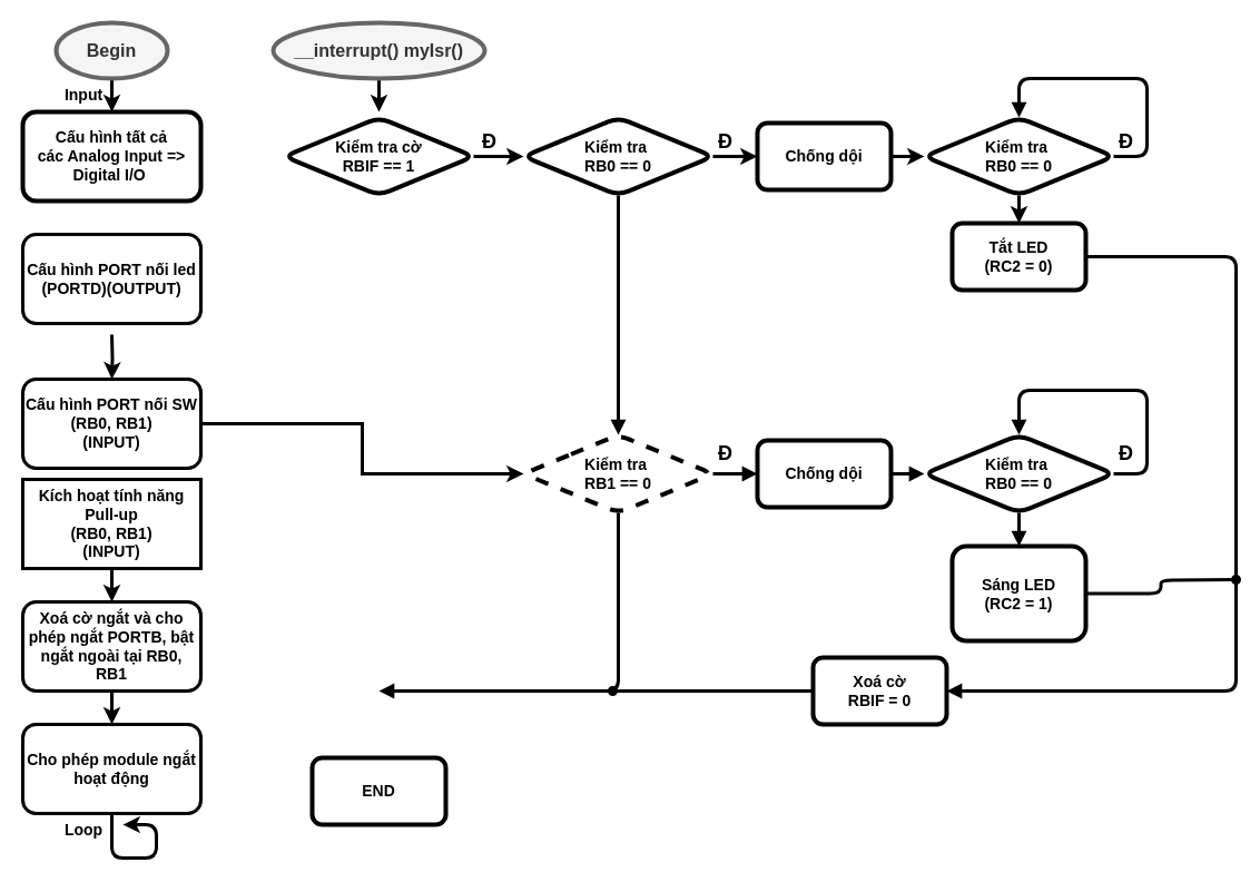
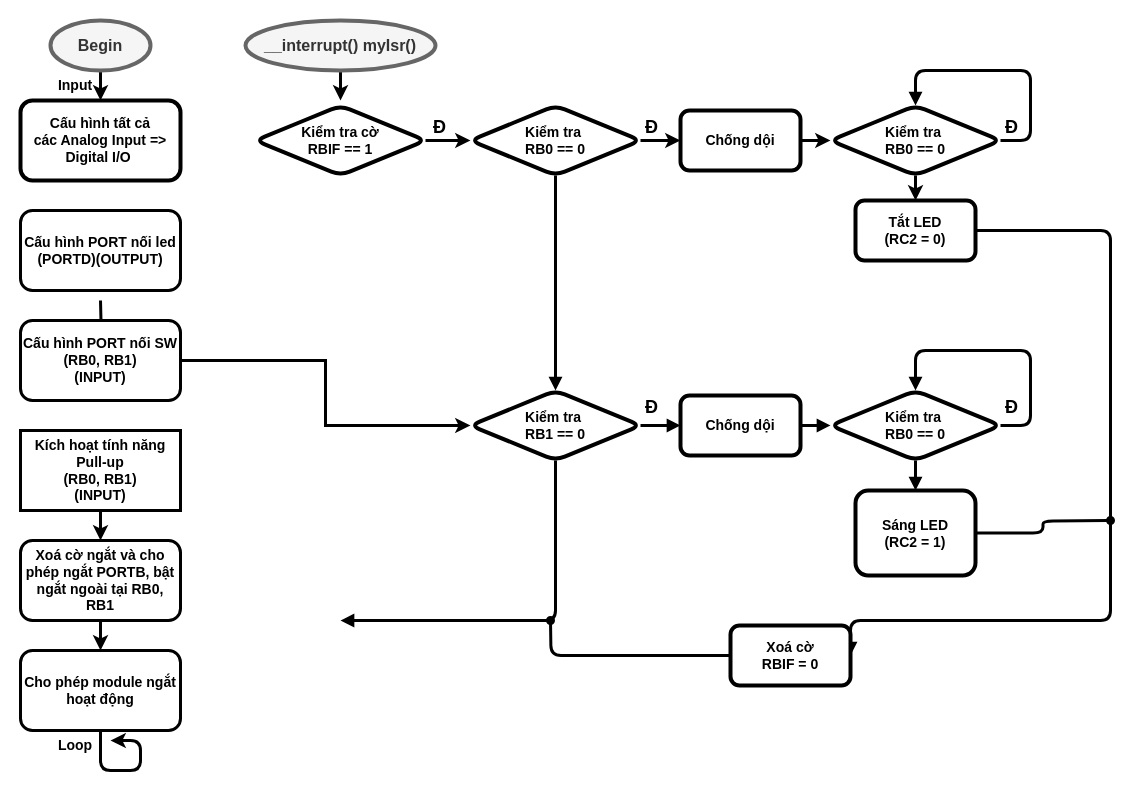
  <mxCell id="0" />
  <mxCell id="1" parent="0" />
  <mxCell id="2" value="" style="edgeStyle=orthogonalEdgeStyle;rounded=0;orthogonalLoop=1;jettySize=auto;html=1;strokeWidth=3;" edge="1" parent="1" source="3" target="4"><mxGeometry relative="1" as="geometry" /></mxCell>
  <mxCell id="3" value="&lt;b&gt;&lt;font style=&quot;font-size: 16px&quot;&gt;Begin&lt;/font&gt;&lt;/b&gt;" style="ellipse;whiteSpace=wrap;html=1;fillColor=#f5f5f5;strokeColor=#666666;fontColor=#333333;strokeWidth=4;" vertex="1" parent="1"><mxGeometry x="50" y="20" width="100" height="50" as="geometry" /></mxCell>
  <mxCell id="4" value="&lt;blockquote style=&quot;margin: 0 0 0 40px ; border: none ; padding: 0px&quot;&gt;&lt;/blockquote&gt;&lt;blockquote style=&quot;margin: 0 0 0 40px ; border: none ; padding: 0px&quot;&gt;&lt;blockquote style=&quot;margin: 0 0 0 40px ; border: none ; padding: 0px&quot;&gt;&lt;blockquote style=&quot;margin: 0 0 0 40px ; border: none ; padding: 0px&quot;&gt;&lt;/blockquote&gt;&lt;/blockquote&gt;&lt;/blockquote&gt;&lt;span style=&quot;font-size: 14px&quot;&gt;&lt;div&gt;&lt;b&gt;Cấu hình tất cả &lt;br&gt;các Analog Input =&amp;gt; Digital I/O&amp;nbsp;&lt;/b&gt;&lt;/div&gt;&lt;/span&gt;&lt;blockquote style=&quot;margin: 0 0 0 40px ; border: none ; padding: 0px&quot;&gt;&lt;/blockquote&gt;&lt;blockquote style=&quot;margin: 0 0 0 40px ; border: none ; padding: 0px&quot;&gt;&lt;/blockquote&gt;&lt;blockquote style=&quot;margin: 0 0 0 40px ; border: none ; padding: 0px&quot;&gt;&lt;/blockquote&gt;" style="rounded=1;whiteSpace=wrap;html=1;strokeWidth=4;" vertex="1" parent="1"><mxGeometry x="20" y="100" width="160" height="80" as="geometry" /></mxCell>
  <mxCell id="5" value="" style="edgeStyle=orthogonalEdgeStyle;rounded=0;orthogonalLoop=1;jettySize=auto;html=1;strokeWidth=3;" edge="1" parent="1" target="8"><mxGeometry relative="1" as="geometry"><mxPoint x="100" y="300" as="sourcePoint" /></mxGeometry></mxCell>
  <mxCell id="6" value="&lt;blockquote style=&quot;margin: 0 0 0 40px ; border: none ; padding: 0px&quot;&gt;&lt;/blockquote&gt;&lt;blockquote style=&quot;margin: 0 0 0 40px ; border: none ; padding: 0px&quot;&gt;&lt;blockquote style=&quot;margin: 0 0 0 40px ; border: none ; padding: 0px&quot;&gt;&lt;blockquote style=&quot;margin: 0 0 0 40px ; border: none ; padding: 0px&quot;&gt;&lt;/blockquote&gt;&lt;/blockquote&gt;&lt;/blockquote&gt;&lt;div&gt;&lt;div&gt;&lt;span style=&quot;font-size: 14px&quot;&gt;&lt;b&gt;Cấu hình PORT nối led&lt;/b&gt;&lt;/span&gt;&lt;/div&gt;&lt;/div&gt;&lt;div&gt;&lt;span style=&quot;font-size: 14px&quot;&gt;&lt;b&gt;(PORTD)(OUTPUT)&lt;/b&gt;&lt;/span&gt;&lt;/div&gt;&lt;blockquote style=&quot;margin: 0 0 0 40px ; border: none ; padding: 0px&quot;&gt;&lt;/blockquote&gt;&lt;blockquote style=&quot;margin: 0 0 0 40px ; border: none ; padding: 0px&quot;&gt;&lt;/blockquote&gt;&lt;blockquote style=&quot;margin: 0 0 0 40px ; border: none ; padding: 0px&quot;&gt;&lt;/blockquote&gt;" style="rounded=1;whiteSpace=wrap;html=1;strokeWidth=3;" vertex="1" parent="1"><mxGeometry x="20" y="210" width="160" height="80" as="geometry" /></mxCell>
  <mxCell id="7" value="" style="edgeStyle=orthogonalEdgeStyle;rounded=0;orthogonalLoop=1;jettySize=auto;html=1;strokeWidth=3;" edge="1" parent="1" source="8" target="32"><mxGeometry relative="1" as="geometry" /></mxCell>
- <mxCell id="8" value="&lt;blockquote style=&quot;margin: 0 0 0 40px ; border: none ; padding: 0px&quot;&gt;&lt;/blockquote&gt;&lt;blockquote style=&quot;margin: 0 0 0 40px ; border: none ; padding: 0px&quot;&gt;&lt;blockquote style=&quot;margin: 0 0 0 40px ; border: none ; padding: 0px&quot;&gt;&lt;blockquote style=&quot;margin: 0 0 0 40px ; border: none ; padding: 0px&quot;&gt;&lt;/blockquote&gt;&lt;/blockquote&gt;&lt;/blockquote&gt;&lt;div&gt;&lt;div&gt;&lt;span style=&quot;font-size: 14px&quot;&gt;&lt;b&gt;Cấu hình PORT nối SW&lt;/b&gt;&lt;/span&gt;&lt;/div&gt;&lt;/div&gt;&lt;div&gt;&lt;span style=&quot;font-size: 14px&quot;&gt;&lt;b&gt;(RB0, RB1)&lt;/b&gt;&lt;/span&gt;&lt;/div&gt;&lt;b style=&quot;font-size: 14px&quot;&gt;(INPUT)&lt;/b&gt;&lt;blockquote style=&quot;margin: 0 0 0 40px ; border: none ; padding: 0px&quot;&gt;&lt;/blockquote&gt;&lt;blockquote style=&quot;margin: 0 0 0 40px ; border: none ; padding: 0px&quot;&gt;&lt;/blockquote&gt;&lt;blockquote style=&quot;margin: 0 0 0 40px ; border: none ; padding: 0px&quot;&gt;&lt;/blockquote&gt;" style="rounded=1;whiteSpace=wrap;html=1;strokeWidth=3;" vertex="1" parent="1"><mxGeometry x="20" y="340" width="160" height="80" as="geometry" /></mxCell>
+ <mxCell id="8" value="&lt;blockquote style=&quot;margin: 0 0 0 40px ; border: none ; padding: 0px&quot;&gt;&lt;/blockquote&gt;&lt;blockquote style=&quot;margin: 0 0 0 40px ; border: none ; padding: 0px&quot;&gt;&lt;blockquote style=&quot;margin: 0 0 0 40px ; border: none ; padding: 0px&quot;&gt;&lt;blockquote style=&quot;margin: 0 0 0 40px ; border: none ; padding: 0px&quot;&gt;&lt;/blockquote&gt;&lt;/blockquote&gt;&lt;/blockquote&gt;&lt;div&gt;&lt;div&gt;&lt;span style=&quot;font-size: 14px&quot;&gt;&lt;b&gt;Cấu hình PORT nối SW&lt;/b&gt;&lt;/span&gt;&lt;/div&gt;&lt;/div&gt;&lt;div&gt;&lt;span style=&quot;font-size: 14px&quot;&gt;&lt;b&gt;(RB0, RB1)&lt;/b&gt;&lt;/span&gt;&lt;/div&gt;&lt;b style=&quot;font-size: 14px&quot;&gt;(INPUT)&lt;/b&gt;&lt;blockquote style=&quot;margin: 0 0 0 40px ; border: none ; padding: 0px&quot;&gt;&lt;/blockquote&gt;&lt;blockquote style=&quot;margin: 0 0 0 40px ; border: none ; padding: 0px&quot;&gt;&lt;/blockquote&gt;&lt;blockquote style=&quot;margin: 0 0 0 40px ; border: none ; padding: 0px&quot;&gt;&lt;/blockquote&gt;" style="rounded=1;whiteSpace=wrap;html=1;strokeWidth=3;" vertex="1" parent="1"><mxGeometry x="20" y="320" width="160" height="80" as="geometry" /></mxCell>
  <mxCell id="9" value="" style="edgeStyle=orthogonalEdgeStyle;rounded=0;orthogonalLoop=1;jettySize=auto;html=1;strokeWidth=3;" edge="1" parent="1" source="10" target="12"><mxGeometry relative="1" as="geometry" /></mxCell>
  <mxCell id="10" value="&lt;blockquote style=&quot;margin: 0 0 0 40px ; border: none ; padding: 0px&quot;&gt;&lt;/blockquote&gt;&lt;blockquote style=&quot;margin: 0 0 0 40px ; border: none ; padding: 0px&quot;&gt;&lt;blockquote style=&quot;margin: 0 0 0 40px ; border: none ; padding: 0px&quot;&gt;&lt;blockquote style=&quot;margin: 0 0 0 40px ; border: none ; padding: 0px&quot;&gt;&lt;/blockquote&gt;&lt;/blockquote&gt;&lt;/blockquote&gt;&lt;div&gt;&lt;span style=&quot;font-size: 14px&quot;&gt;&lt;b&gt;Kích hoạt tính năng Pull-up&lt;/b&gt;&lt;/span&gt;&lt;/div&gt;&lt;div&gt;&lt;span style=&quot;font-size: 14px&quot;&gt;&lt;b&gt;(RB0, RB1)&lt;/b&gt;&lt;/span&gt;&lt;/div&gt;&lt;b style=&quot;font-size: 14px&quot;&gt;(INPUT)&lt;/b&gt;&lt;blockquote style=&quot;margin: 0 0 0 40px ; border: none ; padding: 0px&quot;&gt;&lt;/blockquote&gt;&lt;blockquote style=&quot;margin: 0 0 0 40px ; border: none ; padding: 0px&quot;&gt;&lt;/blockquote&gt;&lt;blockquote style=&quot;margin: 0 0 0 40px ; border: none ; padding: 0px&quot;&gt;&lt;/blockquote&gt;" style="whiteSpace=wrap;html=1;strokeWidth=3;rounded=0;" vertex="1" parent="1"><mxGeometry x="20" y="430" width="160" height="80" as="geometry" /></mxCell>
  <mxCell id="11" value="" style="edgeStyle=orthogonalEdgeStyle;rounded=0;orthogonalLoop=1;jettySize=auto;html=1;strokeWidth=3;" edge="1" parent="1" source="12" target="15"><mxGeometry relative="1" as="geometry" /></mxCell>
  <mxCell id="12" value="&lt;blockquote style=&quot;margin: 0 0 0 40px ; border: none ; padding: 0px&quot;&gt;&lt;/blockquote&gt;&lt;blockquote style=&quot;margin: 0 0 0 40px ; border: none ; padding: 0px&quot;&gt;&lt;blockquote style=&quot;margin: 0 0 0 40px ; border: none ; padding: 0px&quot;&gt;&lt;blockquote style=&quot;margin: 0 0 0 40px ; border: none ; padding: 0px&quot;&gt;&lt;/blockquote&gt;&lt;/blockquote&gt;&lt;/blockquote&gt;&lt;div&gt;&lt;span style=&quot;font-size: 14px&quot;&gt;&lt;b&gt;Xoá cờ ngắt và cho phép ngắt PORTB, bật ngắt ngoài tại RB0, RB1&lt;/b&gt;&lt;/span&gt;&lt;/div&gt;&lt;blockquote style=&quot;margin: 0 0 0 40px ; border: none ; padding: 0px&quot;&gt;&lt;/blockquote&gt;&lt;blockquote style=&quot;margin: 0 0 0 40px ; border: none ; padding: 0px&quot;&gt;&lt;/blockquote&gt;&lt;blockquote style=&quot;margin: 0 0 0 40px ; border: none ; padding: 0px&quot;&gt;&lt;/blockquote&gt;" style="rounded=1;whiteSpace=wrap;html=1;strokeWidth=3;" vertex="1" parent="1"><mxGeometry x="20" y="540" width="160" height="80" as="geometry" /></mxCell>
  <mxCell id="13" value="&lt;b&gt;&lt;font style=&quot;font-size: 14px&quot;&gt;Input&lt;/font&gt;&lt;/b&gt;" style="text;html=1;strokeColor=none;fillColor=none;align=center;verticalAlign=middle;whiteSpace=wrap;rounded=0;strokeWidth=4;" vertex="1" parent="1"><mxGeometry x="60" y="60" width="30" height="50" as="geometry" /></mxCell>
  <mxCell id="14" style="edgeStyle=orthogonalEdgeStyle;rounded=1;orthogonalLoop=1;jettySize=auto;html=1;strokeWidth=3;" edge="1" parent="1" source="15"><mxGeometry relative="1" as="geometry"><mxPoint x="110" y="740" as="targetPoint" /><Array as="points"><mxPoint x="100" y="770" /><mxPoint x="140" y="770" /><mxPoint x="140" y="740" /></Array></mxGeometry></mxCell>
  <mxCell id="15" value="&lt;blockquote style=&quot;margin: 0 0 0 40px ; border: none ; padding: 0px&quot;&gt;&lt;/blockquote&gt;&lt;blockquote style=&quot;margin: 0 0 0 40px ; border: none ; padding: 0px&quot;&gt;&lt;blockquote style=&quot;margin: 0 0 0 40px ; border: none ; padding: 0px&quot;&gt;&lt;blockquote style=&quot;margin: 0 0 0 40px ; border: none ; padding: 0px&quot;&gt;&lt;/blockquote&gt;&lt;/blockquote&gt;&lt;/blockquote&gt;&lt;div&gt;&lt;span style=&quot;font-size: 14px&quot;&gt;&lt;b&gt;Cho phép module ngắt hoạt động&lt;/b&gt;&lt;/span&gt;&lt;/div&gt;&lt;blockquote style=&quot;margin: 0 0 0 40px ; border: none ; padding: 0px&quot;&gt;&lt;/blockquote&gt;&lt;blockquote style=&quot;margin: 0 0 0 40px ; border: none ; padding: 0px&quot;&gt;&lt;/blockquote&gt;&lt;blockquote style=&quot;margin: 0 0 0 40px ; border: none ; padding: 0px&quot;&gt;&lt;/blockquote&gt;" style="rounded=1;whiteSpace=wrap;html=1;strokeWidth=3;" vertex="1" parent="1"><mxGeometry x="20" y="650" width="160" height="80" as="geometry" /></mxCell>
  <mxCell id="16" value="&lt;b&gt;&lt;font style=&quot;font-size: 14px&quot;&gt;Loop&lt;/font&gt;&lt;/b&gt;" style="text;html=1;strokeColor=none;fillColor=none;align=center;verticalAlign=middle;whiteSpace=wrap;rounded=0;strokeWidth=4;" vertex="1" parent="1"><mxGeometry x="60" y="720" width="30" height="50" as="geometry" /></mxCell>
  <mxCell id="17" value="" style="edgeStyle=orthogonalEdgeStyle;rounded=1;orthogonalLoop=1;jettySize=auto;html=1;strokeWidth=3;" edge="1" parent="1" source="18"><mxGeometry relative="1" as="geometry"><mxPoint x="340" y="100" as="targetPoint" /></mxGeometry></mxCell>
  <mxCell id="18" value="&lt;span style=&quot;font-size: 16px&quot;&gt;&lt;b&gt;__interrupt() myIsr()&lt;/b&gt;&lt;/span&gt;" style="ellipse;whiteSpace=wrap;html=1;fillColor=#f5f5f5;strokeColor=#666666;fontColor=#333333;strokeWidth=4;" vertex="1" parent="1"><mxGeometry x="245" y="20" width="190" height="50" as="geometry" /></mxCell>
  <mxCell id="19" value="" style="edgeStyle=orthogonalEdgeStyle;rounded=1;orthogonalLoop=1;jettySize=auto;html=1;strokeWidth=3;fontSize=18;" edge="1" parent="1" source="25" target="29"><mxGeometry relative="1" as="geometry"><Array as="points"><mxPoint x="460" y="140" /><mxPoint x="460" y="140" /></Array></mxGeometry></mxCell>
  <mxCell id="20" value="Đ" style="edgeLabel;html=1;align=center;verticalAlign=bottom;resizable=0;points=[];fontSize=18;fontStyle=1;horizontal=1;" vertex="1" connectable="0" parent="19"><mxGeometry x="-0.407" relative="1" as="geometry"><mxPoint as="offset" /></mxGeometry></mxCell>
  <mxCell id="21" value="Đ" style="edgeLabel;html=1;align=center;verticalAlign=bottom;resizable=0;points=[];fontSize=18;fontStyle=1;horizontal=1;" vertex="1" connectable="0" parent="19"><mxGeometry x="-0.407" relative="1" as="geometry"><mxPoint x="572" as="offset" /></mxGeometry></mxCell>
  <mxCell id="22" value="Đ" style="edgeLabel;html=1;align=center;verticalAlign=bottom;resizable=0;points=[];fontSize=18;fontStyle=1;horizontal=1;" vertex="1" connectable="0" parent="19"><mxGeometry x="-0.407" relative="1" as="geometry"><mxPoint x="572" y="280" as="offset" /></mxGeometry></mxCell>
  <mxCell id="23" value="Đ" style="edgeLabel;html=1;align=center;verticalAlign=bottom;resizable=0;points=[];fontSize=18;fontStyle=1;horizontal=1;" vertex="1" connectable="0" parent="19"><mxGeometry x="-0.407" relative="1" as="geometry"><mxPoint x="212" as="offset" /></mxGeometry></mxCell>
  <mxCell id="24" value="Đ" style="edgeLabel;html=1;align=center;verticalAlign=bottom;resizable=0;points=[];fontSize=18;fontStyle=1;horizontal=1;" vertex="1" connectable="0" parent="19"><mxGeometry x="-0.407" relative="1" as="geometry"><mxPoint x="212" y="280" as="offset" /></mxGeometry></mxCell>
  <mxCell id="25" value="&lt;b&gt;&lt;font style=&quot;font-size: 14px&quot;&gt;Kiểm tra cờ&lt;br&gt;RBIF == 1&lt;/font&gt;&lt;/b&gt;" style="rhombus;whiteSpace=wrap;html=1;rounded=1;strokeWidth=4;" vertex="1" parent="1"><mxGeometry x="255" y="105" width="170" height="70" as="geometry" /></mxCell>
- <mxCell id="26" value="&lt;font style=&quot;font-size: 14px&quot;&gt;&lt;b&gt;END&lt;/b&gt;&lt;/font&gt;" style="whiteSpace=wrap;html=1;rounded=1;strokeWidth=4;" vertex="1" parent="1"><mxGeometry x="280" y="680" width="120" height="60" as="geometry" /></mxCell>
  <mxCell id="27" value="" style="edgeStyle=orthogonalEdgeStyle;rounded=1;orthogonalLoop=1;jettySize=auto;html=1;strokeWidth=3;fontSize=18;" edge="1" parent="1" source="29" target="34"><mxGeometry relative="1" as="geometry" /></mxCell>
  <mxCell id="28" style="edgeStyle=orthogonalEdgeStyle;rounded=1;orthogonalLoop=1;jettySize=auto;html=1;entryX=0.5;entryY=0;entryDx=0;entryDy=0;endArrow=block;endFill=1;strokeWidth=3;fontSize=18;" edge="1" parent="1" source="29" target="32"><mxGeometry relative="1" as="geometry" /></mxCell>
  <mxCell id="29" value="&lt;b&gt;&lt;font style=&quot;font-size: 14px&quot;&gt;Kiểm tra&amp;nbsp;&lt;br&gt;RB0 == 0&lt;br&gt;&lt;/font&gt;&lt;/b&gt;" style="rhombus;whiteSpace=wrap;html=1;rounded=1;strokeWidth=4;" vertex="1" parent="1"><mxGeometry x="470" y="105" width="170" height="70" as="geometry" /></mxCell>
  <mxCell id="30" value="" style="edgeStyle=orthogonalEdgeStyle;rounded=1;orthogonalLoop=1;jettySize=auto;html=1;endArrow=block;endFill=1;strokeWidth=3;fontSize=18;" edge="1" parent="1" source="32" target="41"><mxGeometry relative="1" as="geometry" /></mxCell>
  <mxCell id="31" style="edgeStyle=orthogonalEdgeStyle;rounded=1;orthogonalLoop=1;jettySize=auto;html=1;endArrow=block;endFill=1;strokeWidth=3;fontSize=18;" edge="1" parent="1" source="32"><mxGeometry relative="1" as="geometry"><mxPoint x="340" y="620" as="targetPoint" /><Array as="points"><mxPoint x="555" y="620" /></Array></mxGeometry></mxCell>
- <mxCell id="32" value="&lt;b&gt;&lt;font style=&quot;font-size: 14px&quot;&gt;Kiểm tra&amp;nbsp;&lt;br&gt;RB1 == 0&lt;br&gt;&lt;/font&gt;&lt;/b&gt;" style="rhombus;whiteSpace=wrap;html=1;rounded=1;strokeWidth=4;dashed=1;" vertex="1" parent="1"><mxGeometry x="470" y="390" width="170" height="70" as="geometry" /></mxCell>
+ <mxCell id="32" value="&lt;b&gt;&lt;font style=&quot;font-size: 14px&quot;&gt;Kiểm tra&amp;nbsp;&lt;br&gt;RB1 == 0&lt;br&gt;&lt;/font&gt;&lt;/b&gt;" style="rhombus;whiteSpace=wrap;html=1;rounded=1;strokeWidth=4;" vertex="1" parent="1"><mxGeometry x="470" y="390" width="170" height="70" as="geometry" /></mxCell>
  <mxCell id="33" value="" style="edgeStyle=orthogonalEdgeStyle;rounded=1;orthogonalLoop=1;jettySize=auto;html=1;strokeWidth=3;fontSize=18;" edge="1" parent="1" source="34" target="37"><mxGeometry relative="1" as="geometry" /></mxCell>
  <mxCell id="34" value="&lt;b&gt;&lt;font style=&quot;font-size: 14px&quot;&gt;Chống dội&lt;/font&gt;&lt;/b&gt;" style="whiteSpace=wrap;html=1;rounded=1;strokeWidth=4;" vertex="1" parent="1"><mxGeometry x="680" y="110" width="120" height="60" as="geometry" /></mxCell>
  <mxCell id="35" value="" style="edgeStyle=orthogonalEdgeStyle;rounded=1;orthogonalLoop=1;jettySize=auto;html=1;strokeWidth=3;fontSize=18;" edge="1" parent="1" source="37" target="39"><mxGeometry relative="1" as="geometry" /></mxCell>
  <mxCell id="36" style="edgeStyle=orthogonalEdgeStyle;rounded=1;orthogonalLoop=1;jettySize=auto;html=1;endArrow=block;endFill=1;strokeWidth=3;fontSize=18;entryX=0.5;entryY=0;entryDx=0;entryDy=0;" edge="1" parent="1" source="37" target="37"><mxGeometry relative="1" as="geometry"><mxPoint x="915" y="60" as="targetPoint" /><Array as="points"><mxPoint x="1030" y="140" /><mxPoint x="1030" y="70" /><mxPoint x="915" y="70" /></Array></mxGeometry></mxCell>
  <mxCell id="37" value="&lt;b&gt;&lt;font style=&quot;font-size: 14px&quot;&gt;Kiểm tra&amp;nbsp;&lt;br&gt;RB0 == 0&lt;/font&gt;&lt;/b&gt;&lt;b&gt;&lt;font style=&quot;font-size: 14px&quot;&gt;&lt;br&gt;&lt;/font&gt;&lt;/b&gt;" style="rhombus;whiteSpace=wrap;html=1;rounded=1;strokeWidth=4;" vertex="1" parent="1"><mxGeometry x="830" y="105" width="170" height="70" as="geometry" /></mxCell>
  <mxCell id="38" style="edgeStyle=orthogonalEdgeStyle;rounded=1;orthogonalLoop=1;jettySize=auto;html=1;endArrow=block;endFill=1;strokeWidth=3;fontSize=18;entryX=1;entryY=0.5;entryDx=0;entryDy=0;" edge="1" parent="1" source="39" target="48"><mxGeometry relative="1" as="geometry"><mxPoint x="860" y="620" as="targetPoint" /><Array as="points"><mxPoint x="1110" y="230" /><mxPoint x="1110" y="620" /></Array></mxGeometry></mxCell>
  <mxCell id="39" value="&lt;b style=&quot;font-size: 14px&quot;&gt;Tắt LED&lt;br&gt;(RC2 = 0)&lt;/b&gt;" style="whiteSpace=wrap;html=1;rounded=1;strokeWidth=4;" vertex="1" parent="1"><mxGeometry x="855" y="200" width="120" height="60" as="geometry" /></mxCell>
  <mxCell id="40" value="" style="edgeStyle=orthogonalEdgeStyle;rounded=1;orthogonalLoop=1;jettySize=auto;html=1;endArrow=block;endFill=1;strokeWidth=3;fontSize=18;" edge="1" parent="1" source="41" target="44"><mxGeometry relative="1" as="geometry" /></mxCell>
  <mxCell id="41" value="&lt;b&gt;&lt;font style=&quot;font-size: 14px&quot;&gt;Chống dội&lt;/font&gt;&lt;/b&gt;" style="whiteSpace=wrap;html=1;rounded=1;strokeWidth=4;" vertex="1" parent="1"><mxGeometry x="680" y="395" width="120" height="60" as="geometry" /></mxCell>
  <mxCell id="42" value="" style="edgeStyle=orthogonalEdgeStyle;rounded=1;orthogonalLoop=1;jettySize=auto;html=1;endArrow=block;endFill=1;strokeWidth=3;fontSize=18;" edge="1" parent="1" source="44" target="46"><mxGeometry relative="1" as="geometry" /></mxCell>
  <mxCell id="43" style="edgeStyle=orthogonalEdgeStyle;rounded=1;orthogonalLoop=1;jettySize=auto;html=1;endArrow=block;endFill=1;strokeWidth=3;fontSize=18;entryX=0.5;entryY=0;entryDx=0;entryDy=0;" edge="1" parent="1" source="44" target="44"><mxGeometry relative="1" as="geometry"><mxPoint x="915" y="380" as="targetPoint" /><Array as="points"><mxPoint x="1030" y="425" /><mxPoint x="1030" y="350" /><mxPoint x="915" y="350" /></Array></mxGeometry></mxCell>
  <mxCell id="44" value="&lt;b&gt;&lt;font style=&quot;font-size: 14px&quot;&gt;Kiểm tra&amp;nbsp;&lt;br&gt;RB0 == 0&lt;/font&gt;&lt;/b&gt;&lt;b&gt;&lt;font style=&quot;font-size: 14px&quot;&gt;&lt;br&gt;&lt;/font&gt;&lt;/b&gt;" style="rhombus;whiteSpace=wrap;html=1;rounded=1;strokeWidth=4;" vertex="1" parent="1"><mxGeometry x="830" y="390" width="170" height="70" as="geometry" /></mxCell>
  <mxCell id="45" style="edgeStyle=orthogonalEdgeStyle;rounded=1;orthogonalLoop=1;jettySize=auto;html=1;endArrow=oval;endFill=1;strokeWidth=3;fontSize=18;" edge="1" parent="1" source="46"><mxGeometry relative="1" as="geometry"><mxPoint x="1110" y="520" as="targetPoint" /></mxGeometry></mxCell>
  <mxCell id="46" value="&lt;b style=&quot;font-size: 14px&quot;&gt;Sáng LED&lt;br&gt;(RC2 = 1)&lt;/b&gt;" style="whiteSpace=wrap;html=1;rounded=1;strokeWidth=4;" vertex="1" parent="1"><mxGeometry x="855" y="490" width="120" height="85" as="geometry" /></mxCell>
  <mxCell id="47" style="edgeStyle=orthogonalEdgeStyle;rounded=1;orthogonalLoop=1;jettySize=auto;html=1;endArrow=oval;endFill=1;strokeWidth=3;fontSize=18;" edge="1" parent="1" source="48"><mxGeometry relative="1" as="geometry"><mxPoint x="550" y="620" as="targetPoint" /></mxGeometry></mxCell>
- <mxCell id="48" value="&lt;b&gt;&lt;font style=&quot;font-size: 14px&quot;&gt;Xoá cờ&lt;br&gt;&lt;/font&gt;&lt;/b&gt;&lt;b&gt;&lt;font style=&quot;font-size: 14px&quot;&gt;RBIF = 0&lt;/font&gt;&lt;/b&gt;&lt;b&gt;&lt;font style=&quot;font-size: 14px&quot;&gt;&lt;br&gt;&lt;/font&gt;&lt;/b&gt;" style="whiteSpace=wrap;html=1;rounded=1;strokeWidth=4;" vertex="1" parent="1"><mxGeometry x="730" y="590" width="120" height="60" as="geometry" /></mxCell>
+ <mxCell id="48" value="&lt;b&gt;&lt;font style=&quot;font-size: 14px&quot;&gt;Xoá cờ&lt;br&gt;&lt;/font&gt;&lt;/b&gt;&lt;b&gt;&lt;font style=&quot;font-size: 14px&quot;&gt;RBIF = 0&lt;/font&gt;&lt;/b&gt;&lt;b&gt;&lt;font style=&quot;font-size: 14px&quot;&gt;&lt;br&gt;&lt;/font&gt;&lt;/b&gt;" style="whiteSpace=wrap;html=1;rounded=1;strokeWidth=4;" vertex="1" parent="1"><mxGeometry x="730" y="625" width="120" height="60" as="geometry" /></mxCell>
